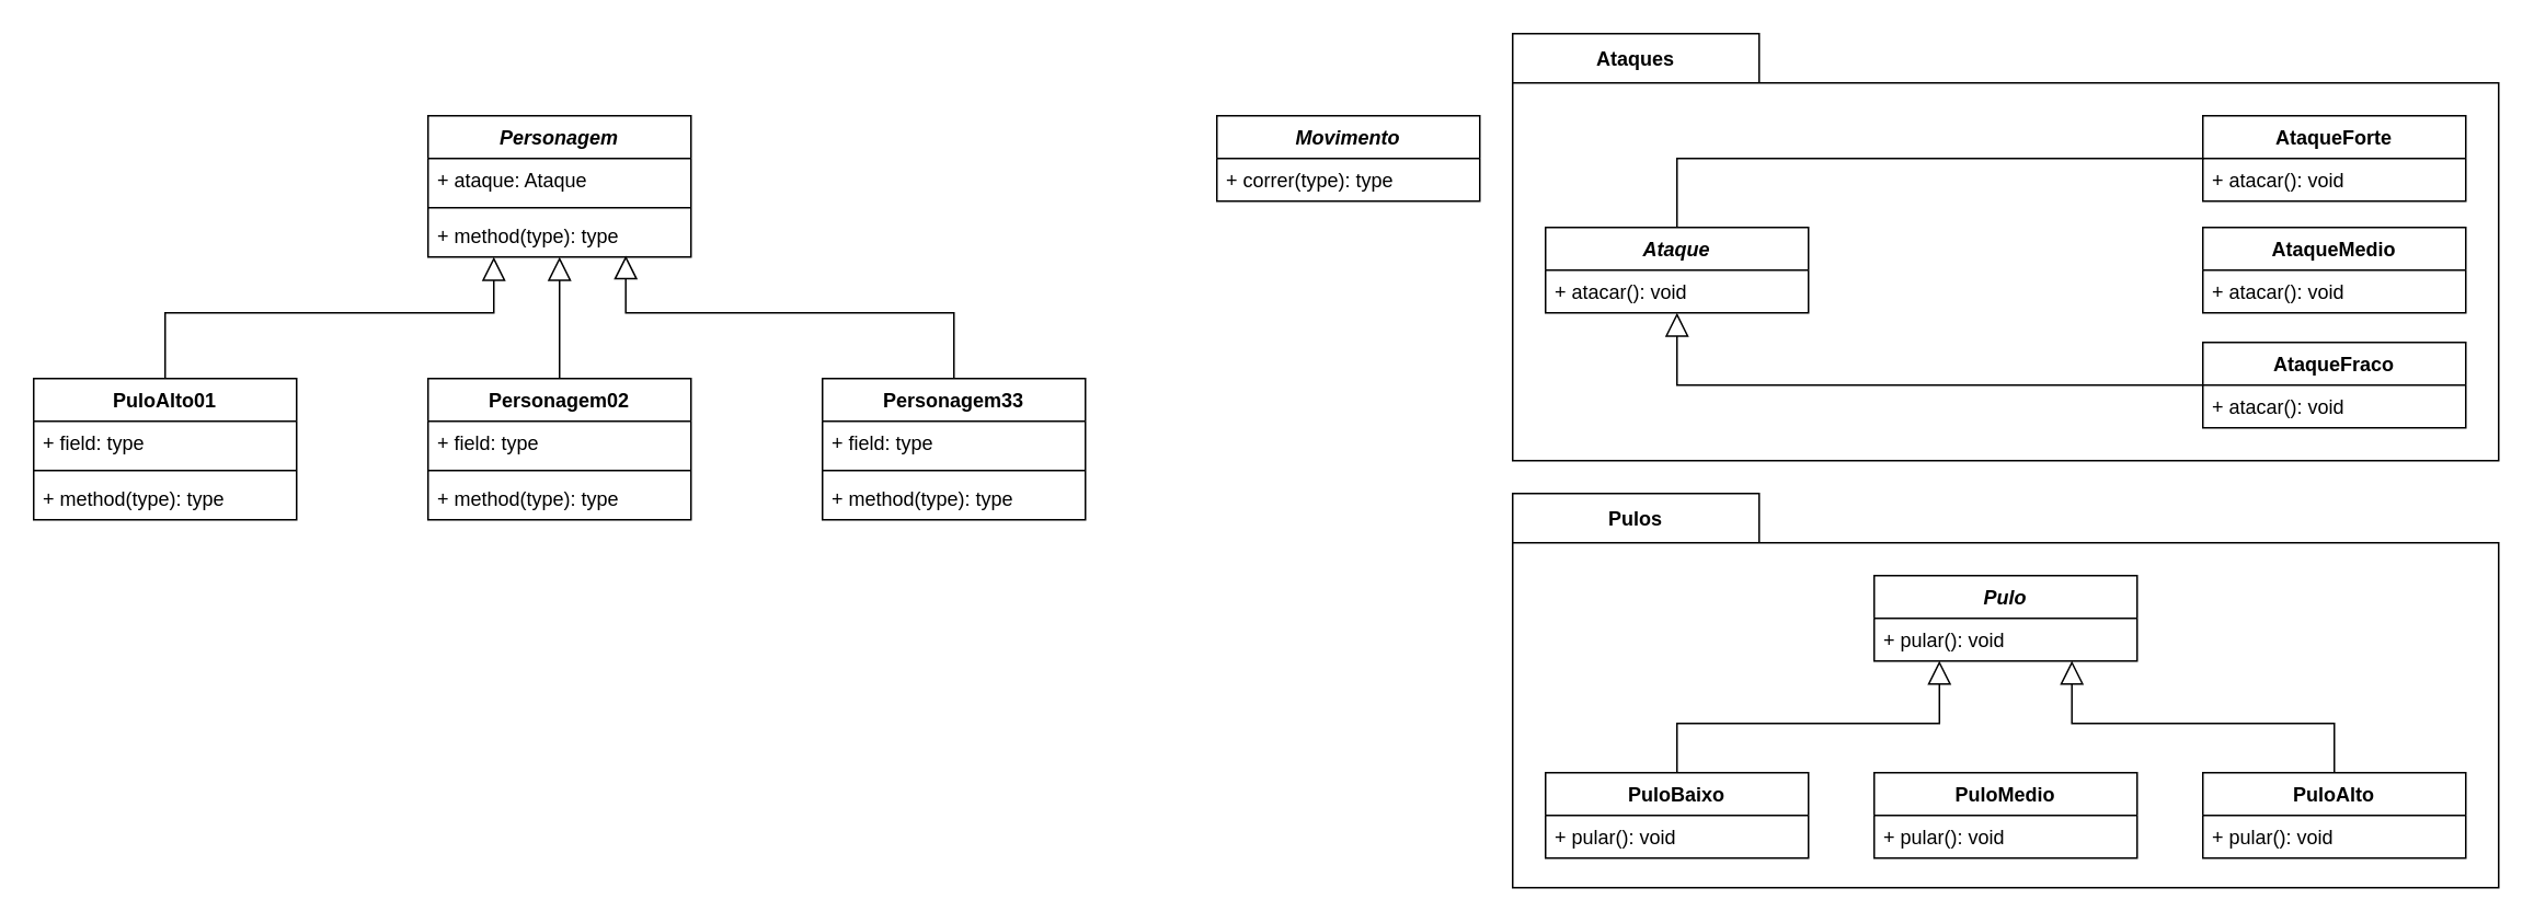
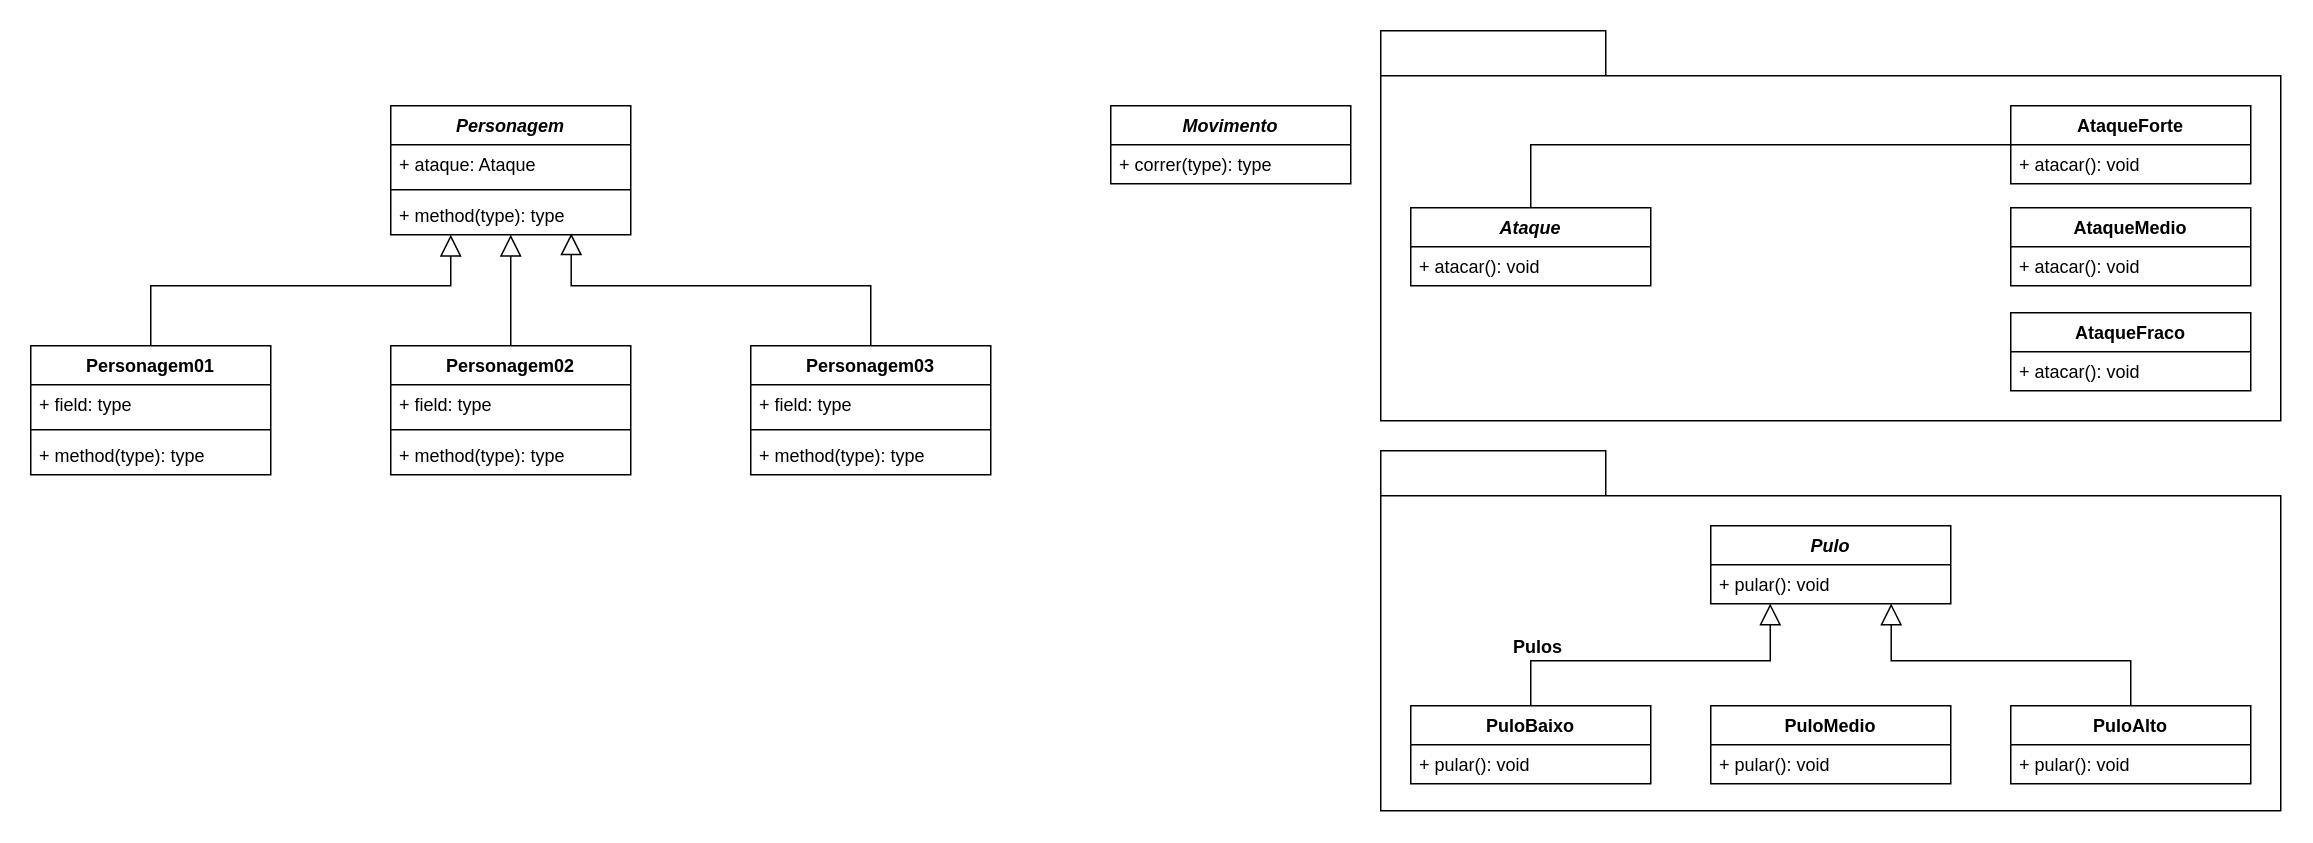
  <mxCell id="0" />
  <mxCell id="1" parent="0" />
  <mxCell id="2" value="" style="shape=folder;fontStyle=1;spacingTop=10;tabWidth=150;tabHeight=30;tabPosition=left;html=1;" vertex="1" parent="1"><mxGeometry x="920" y="300" width="600" height="240" as="geometry" /></mxCell>
  <mxCell id="3" value="" style="shape=folder;fontStyle=1;spacingTop=10;tabWidth=150;tabHeight=30;tabPosition=left;html=1;" vertex="1" parent="1"><mxGeometry x="920" y="20" width="600" height="260" as="geometry" /></mxCell>
  <mxCell id="4" value="Personagem" style="swimlane;fontStyle=3;align=center;verticalAlign=top;childLayout=stackLayout;horizontal=1;startSize=26;horizontalStack=0;resizeParent=1;resizeParentMax=0;resizeLast=0;collapsible=1;marginBottom=0;" vertex="1" parent="1"><mxGeometry x="260" y="70" width="160" height="86" as="geometry" /></mxCell>
  <mxCell id="5" value="+ ataque: Ataque" style="text;strokeColor=none;fillColor=none;align=left;verticalAlign=top;spacingLeft=4;spacingRight=4;overflow=hidden;rotatable=0;points=[[0,0.5],[1,0.5]];portConstraint=eastwest;" vertex="1" parent="4"><mxGeometry y="26" width="160" height="26" as="geometry" /></mxCell>
  <mxCell id="6" value="" style="line;strokeWidth=1;fillColor=none;align=left;verticalAlign=middle;spacingTop=-1;spacingLeft=3;spacingRight=3;rotatable=0;labelPosition=right;points=[];portConstraint=eastwest;" vertex="1" parent="4"><mxGeometry y="52" width="160" height="8" as="geometry" /></mxCell>
  <mxCell id="7" value="+ method(type): type" style="text;strokeColor=none;fillColor=none;align=left;verticalAlign=top;spacingLeft=4;spacingRight=4;overflow=hidden;rotatable=0;points=[[0,0.5],[1,0.5]];portConstraint=eastwest;" vertex="1" parent="4"><mxGeometry y="60" width="160" height="26" as="geometry" /></mxCell>
  <mxCell id="8" value="Movimento" style="swimlane;fontStyle=3;align=center;verticalAlign=top;childLayout=stackLayout;horizontal=1;startSize=26;horizontalStack=0;resizeParent=1;resizeParentMax=0;resizeLast=0;collapsible=1;marginBottom=0;" vertex="1" parent="1"><mxGeometry x="740" y="70" width="160" height="52" as="geometry" /></mxCell>
  <mxCell id="9" value="+ correr(type): type" style="text;strokeColor=none;fillColor=none;align=left;verticalAlign=top;spacingLeft=4;spacingRight=4;overflow=hidden;rotatable=0;points=[[0,0.5],[1,0.5]];portConstraint=eastwest;" vertex="1" parent="8"><mxGeometry y="26" width="160" height="26" as="geometry" /></mxCell>
  <mxCell id="10" value="Ataque" style="swimlane;fontStyle=3;align=center;verticalAlign=top;childLayout=stackLayout;horizontal=1;startSize=26;horizontalStack=0;resizeParent=1;resizeParentMax=0;resizeLast=0;collapsible=1;marginBottom=0;" vertex="1" parent="1"><mxGeometry x="940" y="138" width="160" height="52" as="geometry" /></mxCell>
  <mxCell id="11" value="+ atacar(): void" style="text;strokeColor=none;fillColor=none;align=left;verticalAlign=top;spacingLeft=4;spacingRight=4;overflow=hidden;rotatable=0;points=[[0,0.5],[1,0.5]];portConstraint=eastwest;" vertex="1" parent="10"><mxGeometry y="26" width="160" height="26" as="geometry" /></mxCell>
  <mxCell id="12" value="" style="edgeStyle=orthogonalEdgeStyle;rounded=0;orthogonalLoop=1;jettySize=auto;html=1;endArrow=block;endFill=0;endSize=12;" edge="1" parent="1" source="13" target="7"><mxGeometry relative="1" as="geometry"><Array as="points"><mxPoint x="340" y="190" /><mxPoint x="340" y="190" /></Array></mxGeometry></mxCell>
  <mxCell id="13" value="Personagem02" style="swimlane;fontStyle=1;align=center;verticalAlign=top;childLayout=stackLayout;horizontal=1;startSize=26;horizontalStack=0;resizeParent=1;resizeParentMax=0;resizeLast=0;collapsible=1;marginBottom=0;" vertex="1" parent="1"><mxGeometry x="260" y="230" width="160" height="86" as="geometry" /></mxCell>
  <mxCell id="14" value="+ field: type" style="text;strokeColor=none;fillColor=none;align=left;verticalAlign=top;spacingLeft=4;spacingRight=4;overflow=hidden;rotatable=0;points=[[0,0.5],[1,0.5]];portConstraint=eastwest;" vertex="1" parent="13"><mxGeometry y="26" width="160" height="26" as="geometry" /></mxCell>
  <mxCell id="15" value="" style="line;strokeWidth=1;fillColor=none;align=left;verticalAlign=middle;spacingTop=-1;spacingLeft=3;spacingRight=3;rotatable=0;labelPosition=right;points=[];portConstraint=eastwest;" vertex="1" parent="13"><mxGeometry y="52" width="160" height="8" as="geometry" /></mxCell>
  <mxCell id="16" value="+ method(type): type" style="text;strokeColor=none;fillColor=none;align=left;verticalAlign=top;spacingLeft=4;spacingRight=4;overflow=hidden;rotatable=0;points=[[0,0.5],[1,0.5]];portConstraint=eastwest;" vertex="1" parent="13"><mxGeometry y="60" width="160" height="26" as="geometry" /></mxCell>
  <mxCell id="17" style="edgeStyle=orthogonalEdgeStyle;rounded=0;orthogonalLoop=1;jettySize=auto;html=1;endArrow=block;endFill=0;endSize=12;" edge="1" parent="1" source="18" target="7"><mxGeometry relative="1" as="geometry"><mxPoint x="300" y="160" as="targetPoint" /><Array as="points"><mxPoint x="100" y="190" /><mxPoint x="300" y="190" /></Array></mxGeometry></mxCell>
- <mxCell id="18" value="PuloAlto01" style="swimlane;fontStyle=1;align=center;verticalAlign=top;childLayout=stackLayout;horizontal=1;startSize=26;horizontalStack=0;resizeParent=1;resizeParentMax=0;resizeLast=0;collapsible=1;marginBottom=0;" vertex="1" parent="1"><mxGeometry x="20" y="230" width="160" height="86" as="geometry" /></mxCell>
+ <mxCell id="18" value="Personagem01" style="swimlane;fontStyle=1;align=center;verticalAlign=top;childLayout=stackLayout;horizontal=1;startSize=26;horizontalStack=0;resizeParent=1;resizeParentMax=0;resizeLast=0;collapsible=1;marginBottom=0;" vertex="1" parent="1"><mxGeometry x="20" y="230" width="160" height="86" as="geometry" /></mxCell>
  <mxCell id="19" value="+ field: type" style="text;strokeColor=none;fillColor=none;align=left;verticalAlign=top;spacingLeft=4;spacingRight=4;overflow=hidden;rotatable=0;points=[[0,0.5],[1,0.5]];portConstraint=eastwest;" vertex="1" parent="18"><mxGeometry y="26" width="160" height="26" as="geometry" /></mxCell>
  <mxCell id="20" value="" style="line;strokeWidth=1;fillColor=none;align=left;verticalAlign=middle;spacingTop=-1;spacingLeft=3;spacingRight=3;rotatable=0;labelPosition=right;points=[];portConstraint=eastwest;" vertex="1" parent="18"><mxGeometry y="52" width="160" height="8" as="geometry" /></mxCell>
  <mxCell id="21" value="+ method(type): type" style="text;strokeColor=none;fillColor=none;align=left;verticalAlign=top;spacingLeft=4;spacingRight=4;overflow=hidden;rotatable=0;points=[[0,0.5],[1,0.5]];portConstraint=eastwest;" vertex="1" parent="18"><mxGeometry y="60" width="160" height="26" as="geometry" /></mxCell>
  <mxCell id="22" style="edgeStyle=orthogonalEdgeStyle;rounded=0;orthogonalLoop=1;jettySize=auto;html=1;entryX=0.752;entryY=0.965;entryDx=0;entryDy=0;entryPerimeter=0;endArrow=block;endFill=0;endSize=12;" edge="1" parent="1" source="23" target="7"><mxGeometry relative="1" as="geometry"><Array as="points"><mxPoint x="580" y="190" /><mxPoint x="380" y="190" /></Array></mxGeometry></mxCell>
- <mxCell id="23" value="Personagem33" style="swimlane;fontStyle=1;align=center;verticalAlign=top;childLayout=stackLayout;horizontal=1;startSize=26;horizontalStack=0;resizeParent=1;resizeParentMax=0;resizeLast=0;collapsible=1;marginBottom=0;" vertex="1" parent="1"><mxGeometry x="500" y="230" width="160" height="86" as="geometry" /></mxCell>
+ <mxCell id="23" value="Personagem03" style="swimlane;fontStyle=1;align=center;verticalAlign=top;childLayout=stackLayout;horizontal=1;startSize=26;horizontalStack=0;resizeParent=1;resizeParentMax=0;resizeLast=0;collapsible=1;marginBottom=0;" vertex="1" parent="1"><mxGeometry x="500" y="230" width="160" height="86" as="geometry" /></mxCell>
  <mxCell id="24" value="+ field: type" style="text;strokeColor=none;fillColor=none;align=left;verticalAlign=top;spacingLeft=4;spacingRight=4;overflow=hidden;rotatable=0;points=[[0,0.5],[1,0.5]];portConstraint=eastwest;" vertex="1" parent="23"><mxGeometry y="26" width="160" height="26" as="geometry" /></mxCell>
  <mxCell id="25" value="" style="line;strokeWidth=1;fillColor=none;align=left;verticalAlign=middle;spacingTop=-1;spacingLeft=3;spacingRight=3;rotatable=0;labelPosition=right;points=[];portConstraint=eastwest;" vertex="1" parent="23"><mxGeometry y="52" width="160" height="8" as="geometry" /></mxCell>
  <mxCell id="26" value="+ method(type): type" style="text;strokeColor=none;fillColor=none;align=left;verticalAlign=top;spacingLeft=4;spacingRight=4;overflow=hidden;rotatable=0;points=[[0,0.5],[1,0.5]];portConstraint=eastwest;" vertex="1" parent="23"><mxGeometry y="60" width="160" height="26" as="geometry" /></mxCell>
- <mxCell id="27" style="edgeStyle=orthogonalEdgeStyle;rounded=0;orthogonalLoop=1;jettySize=auto;html=1;endArrow=block;endFill=0;endSize=12;exitX=0;exitY=0.5;exitDx=0;exitDy=0;" edge="1" parent="1" source="30" target="10"><mxGeometry relative="1" as="geometry"><Array as="points" /></mxGeometry></mxCell>
  <mxCell id="28" value="AtaqueMedio" style="swimlane;fontStyle=1;align=center;verticalAlign=top;childLayout=stackLayout;horizontal=1;startSize=26;horizontalStack=0;resizeParent=1;resizeParentMax=0;resizeLast=0;collapsible=1;marginBottom=0;" vertex="1" parent="1"><mxGeometry x="1340" y="138" width="160" height="52" as="geometry" /></mxCell>
  <mxCell id="29" value="+ atacar(): void" style="text;strokeColor=none;fillColor=none;align=left;verticalAlign=top;spacingLeft=4;spacingRight=4;overflow=hidden;rotatable=0;points=[[0,0.5],[1,0.5]];portConstraint=eastwest;" vertex="1" parent="28"><mxGeometry y="26" width="160" height="26" as="geometry" /></mxCell>
  <mxCell id="30" value="AtaqueFraco" style="swimlane;fontStyle=1;align=center;verticalAlign=top;childLayout=stackLayout;horizontal=1;startSize=26;horizontalStack=0;resizeParent=1;resizeParentMax=0;resizeLast=0;collapsible=1;marginBottom=0;" vertex="1" parent="1"><mxGeometry x="1340" y="208" width="160" height="52" as="geometry" /></mxCell>
  <mxCell id="31" value="+ atacar(): void" style="text;strokeColor=none;fillColor=none;align=left;verticalAlign=top;spacingLeft=4;spacingRight=4;overflow=hidden;rotatable=0;points=[[0,0.5],[1,0.5]];portConstraint=eastwest;" vertex="1" parent="30"><mxGeometry y="26" width="160" height="26" as="geometry" /></mxCell>
  <mxCell id="32" style="edgeStyle=orthogonalEdgeStyle;rounded=0;orthogonalLoop=1;jettySize=auto;html=1;endArrow=none;endFill=0;endSize=12;exitX=0;exitY=0.25;exitDx=0;exitDy=0;" edge="1" parent="1" source="33" target="10"><mxGeometry relative="1" as="geometry"><Array as="points"><mxPoint x="1340" y="96" /><mxPoint x="1020" y="96" /></Array></mxGeometry></mxCell>
  <mxCell id="33" value="AtaqueForte" style="swimlane;fontStyle=1;align=center;verticalAlign=top;childLayout=stackLayout;horizontal=1;startSize=26;horizontalStack=0;resizeParent=1;resizeParentMax=0;resizeLast=0;collapsible=1;marginBottom=0;" vertex="1" parent="1"><mxGeometry x="1340" y="70" width="160" height="52" as="geometry" /></mxCell>
  <mxCell id="34" value="+ atacar(): void" style="text;strokeColor=none;fillColor=none;align=left;verticalAlign=top;spacingLeft=4;spacingRight=4;overflow=hidden;rotatable=0;points=[[0,0.5],[1,0.5]];portConstraint=eastwest;" vertex="1" parent="33"><mxGeometry y="26" width="160" height="26" as="geometry" /></mxCell>
  <mxCell id="35" value="Pulo" style="swimlane;fontStyle=3;align=center;verticalAlign=top;childLayout=stackLayout;horizontal=1;startSize=26;horizontalStack=0;resizeParent=1;resizeParentMax=0;resizeLast=0;collapsible=1;marginBottom=0;" vertex="1" parent="1"><mxGeometry x="1140" y="350" width="160" height="52" as="geometry" /></mxCell>
  <mxCell id="36" value="+ pular(): void" style="text;strokeColor=none;fillColor=none;align=left;verticalAlign=top;spacingLeft=4;spacingRight=4;overflow=hidden;rotatable=0;points=[[0,0.5],[1,0.5]];portConstraint=eastwest;" vertex="1" parent="35"><mxGeometry y="26" width="160" height="26" as="geometry" /></mxCell>
  <mxCell id="37" value="PuloMedio" style="swimlane;fontStyle=1;align=center;verticalAlign=top;childLayout=stackLayout;horizontal=1;startSize=26;horizontalStack=0;resizeParent=1;resizeParentMax=0;resizeLast=0;collapsible=1;marginBottom=0;" vertex="1" parent="1"><mxGeometry x="1140" y="470" width="160" height="52" as="geometry" /></mxCell>
  <mxCell id="38" value="+ pular(): void" style="text;strokeColor=none;fillColor=none;align=left;verticalAlign=top;spacingLeft=4;spacingRight=4;overflow=hidden;rotatable=0;points=[[0,0.5],[1,0.5]];portConstraint=eastwest;" vertex="1" parent="37"><mxGeometry y="26" width="160" height="26" as="geometry" /></mxCell>
  <mxCell id="39" style="edgeStyle=orthogonalEdgeStyle;rounded=0;orthogonalLoop=1;jettySize=auto;html=1;entryX=0.248;entryY=0.995;entryDx=0;entryDy=0;entryPerimeter=0;endArrow=block;endFill=0;endSize=12;" edge="1" parent="1" source="40" target="36"><mxGeometry relative="1" as="geometry"><Array as="points"><mxPoint x="1020" y="440" /><mxPoint x="1180" y="440" /></Array></mxGeometry></mxCell>
  <mxCell id="40" value="PuloBaixo" style="swimlane;fontStyle=1;align=center;verticalAlign=top;childLayout=stackLayout;horizontal=1;startSize=26;horizontalStack=0;resizeParent=1;resizeParentMax=0;resizeLast=0;collapsible=1;marginBottom=0;" vertex="1" parent="1"><mxGeometry x="940" y="470" width="160" height="52" as="geometry" /></mxCell>
  <mxCell id="41" value="+ pular(): void" style="text;strokeColor=none;fillColor=none;align=left;verticalAlign=top;spacingLeft=4;spacingRight=4;overflow=hidden;rotatable=0;points=[[0,0.5],[1,0.5]];portConstraint=eastwest;" vertex="1" parent="40"><mxGeometry y="26" width="160" height="26" as="geometry" /></mxCell>
  <mxCell id="42" style="edgeStyle=orthogonalEdgeStyle;rounded=0;orthogonalLoop=1;jettySize=auto;html=1;entryX=0.752;entryY=0.995;entryDx=0;entryDy=0;entryPerimeter=0;endArrow=block;endFill=0;endSize=12;" edge="1" parent="1" source="43" target="36"><mxGeometry relative="1" as="geometry"><Array as="points"><mxPoint x="1420" y="440" /><mxPoint x="1260" y="440" /></Array></mxGeometry></mxCell>
  <mxCell id="43" value="PuloAlto" style="swimlane;fontStyle=1;align=center;verticalAlign=top;childLayout=stackLayout;horizontal=1;startSize=26;horizontalStack=0;resizeParent=1;resizeParentMax=0;resizeLast=0;collapsible=1;marginBottom=0;" vertex="1" parent="1"><mxGeometry x="1340" y="470" width="160" height="52" as="geometry" /></mxCell>
  <mxCell id="44" value="+ pular(): void" style="text;strokeColor=none;fillColor=none;align=left;verticalAlign=top;spacingLeft=4;spacingRight=4;overflow=hidden;rotatable=0;points=[[0,0.5],[1,0.5]];portConstraint=eastwest;" vertex="1" parent="43"><mxGeometry y="26" width="160" height="26" as="geometry" /></mxCell>
- <mxCell id="45" value="Ataques" style="text;align=center;fontStyle=1;verticalAlign=middle;spacingLeft=3;spacingRight=3;strokeColor=none;rotatable=0;points=[[0,0.5],[1,0.5]];portConstraint=eastwest;" vertex="1" parent="1"><mxGeometry x="920" y="20" width="150" height="30" as="geometry" /></mxCell>
- <mxCell id="46" value="Pulos" style="text;align=center;fontStyle=1;verticalAlign=middle;spacingLeft=3;spacingRight=3;strokeColor=none;rotatable=0;points=[[0,0.5],[1,0.5]];portConstraint=eastwest;" vertex="1" parent="1"><mxGeometry x="920" y="300" width="150" height="30" as="geometry" /></mxCell>
+ <mxCell id="46" value="Pulos" style="text;align=center;fontStyle=1;verticalAlign=middle;spacingLeft=3;spacingRight=3;strokeColor=none;rotatable=0;points=[[0,0.5],[1,0.5]];portConstraint=eastwest;" vertex="1" parent="1"><mxGeometry x="950" y="415" width="150" height="30" as="geometry" /></mxCell>
